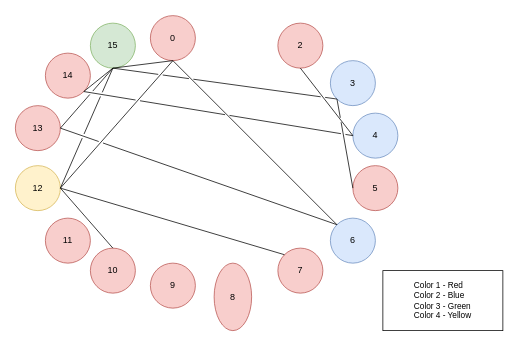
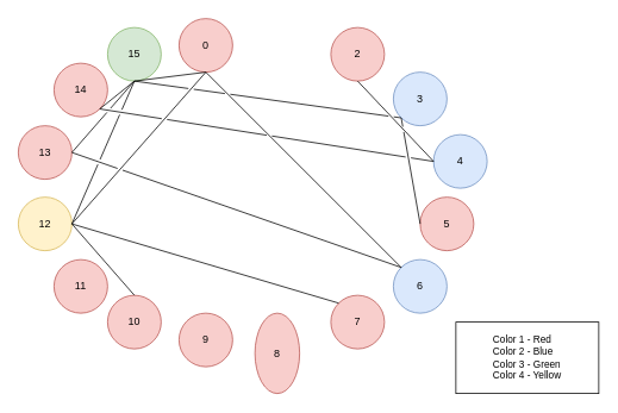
  <mxCell id="0" />
  <mxCell id="1" parent="0" />
  <mxCell id="2" value="0" style="ellipse;whiteSpace=wrap;html=1;aspect=fixed;fillColor=#f8cecc;strokeColor=#b85450;" parent="1" vertex="1"><mxGeometry x="200" y="20" width="60" height="60" as="geometry" /></mxCell>
  <mxCell id="3" value="15" style="ellipse;whiteSpace=wrap;html=1;aspect=fixed;fillColor=#d5e8d4;strokeColor=#82b366;" parent="1" vertex="1"><mxGeometry x="120" y="30" width="60" height="60" as="geometry" /></mxCell>
  <mxCell id="4" value="2" style="ellipse;whiteSpace=wrap;html=1;aspect=fixed;fillColor=#f8cecc;strokeColor=#b85450;" parent="1" vertex="1"><mxGeometry x="370" y="30" width="60" height="60" as="geometry" /></mxCell>
  <mxCell id="5" value="3" style="ellipse;whiteSpace=wrap;html=1;aspect=fixed;fillColor=#dae8fc;strokeColor=#6c8ebf;" parent="1" vertex="1"><mxGeometry x="440" y="80" width="60" height="60" as="geometry" /></mxCell>
  <mxCell id="6" value="13" style="ellipse;whiteSpace=wrap;html=1;aspect=fixed;fillColor=#f8cecc;strokeColor=#b85450;" parent="1" vertex="1"><mxGeometry x="20" y="140" width="60" height="60" as="geometry" /></mxCell>
  <mxCell id="7" value="11" style="ellipse;whiteSpace=wrap;html=1;aspect=fixed;fillColor=#f8cecc;strokeColor=#b85450;" parent="1" vertex="1"><mxGeometry x="60" y="290" width="60" height="60" as="geometry" /></mxCell>
  <mxCell id="8" value="10" style="ellipse;whiteSpace=wrap;html=1;aspect=fixed;fillColor=#f8cecc;strokeColor=#b85450;" parent="1" vertex="1"><mxGeometry x="120" y="330" width="60" height="60" as="geometry" /></mxCell>
  <mxCell id="9" value="9" style="ellipse;whiteSpace=wrap;html=1;aspect=fixed;fillColor=#f8cecc;strokeColor=#b85450;" parent="1" vertex="1"><mxGeometry x="200" y="350" width="60" height="60" as="geometry" /></mxCell>
  <mxCell id="10" value="7" style="ellipse;whiteSpace=wrap;html=1;aspect=fixed;fillColor=#f8cecc;strokeColor=#b85450;" parent="1" vertex="1"><mxGeometry x="370" y="330" width="60" height="60" as="geometry" /></mxCell>
  <mxCell id="11" value="6" style="ellipse;whiteSpace=wrap;html=1;aspect=fixed;fillColor=#dae8fc;strokeColor=#6c8ebf;" parent="1" vertex="1"><mxGeometry x="440" y="290" width="60" height="60" as="geometry" /></mxCell>
  <mxCell id="12" value="5" style="ellipse;whiteSpace=wrap;html=1;aspect=fixed;fillColor=#f8cecc;strokeColor=#b85450;" parent="1" vertex="1"><mxGeometry x="470" y="220" width="60" height="60" as="geometry" /></mxCell>
  <mxCell id="13" value="12" style="ellipse;whiteSpace=wrap;html=1;aspect=fixed;fillColor=#fff2cc;strokeColor=#d6b656;" parent="1" vertex="1"><mxGeometry x="20" y="220" width="60" height="60" as="geometry" /></mxCell>
  <mxCell id="14" value="14" style="ellipse;whiteSpace=wrap;html=1;aspect=fixed;fillColor=#f8cecc;strokeColor=#b85450;" parent="1" vertex="1"><mxGeometry x="60" y="70" width="60" height="60" as="geometry" /></mxCell>
- <mxCell id="15" value="4" style="ellipse;whiteSpace=wrap;html=1;aspect=fixed;fillColor=#dae8fc;strokeColor=#6c8ebf;" parent="1" vertex="1"><mxGeometry x="470" y="150" width="60" height="60" as="geometry" /></mxCell>
+ <mxCell id="15" value="4" style="ellipse;whiteSpace=wrap;html=1;aspect=fixed;fillColor=#dae8fc;strokeColor=#6c8ebf;" parent="1" vertex="1"><mxGeometry x="485" y="150" width="60" height="60" as="geometry" /></mxCell>
  <mxCell id="16" value="8" style="ellipse;whiteSpace=wrap;html=1;aspect=fixed;fillColor=#f8cecc;strokeColor=#b85450;" parent="1" vertex="1"><mxGeometry x="285" y="350" width="50" height="90" as="geometry" /></mxCell>
  <mxCell id="17" value="&lt;div style=&quot;text-align: left ; font-size: 11px&quot;&gt;&lt;font style=&quot;font-size: 11px&quot;&gt;Color 1 - Red&lt;/font&gt;&lt;/div&gt;&lt;div style=&quot;text-align: left ; font-size: 11px&quot;&gt;&lt;span&gt;&lt;font style=&quot;font-size: 11px&quot;&gt;Color&amp;nbsp;&lt;/font&gt;&lt;/span&gt;&lt;span&gt;2 - Blue&lt;/span&gt;&lt;/div&gt;&lt;div style=&quot;text-align: left ; font-size: 11px&quot;&gt;&lt;span&gt;&lt;font style=&quot;font-size: 11px&quot;&gt;Color&amp;nbsp;&lt;/font&gt;&lt;/span&gt;&lt;span&gt;3 - Green&lt;/span&gt;&lt;/div&gt;&lt;div style=&quot;text-align: left ; font-size: 11px&quot;&gt;&lt;span&gt;&lt;font style=&quot;font-size: 11px&quot;&gt;Color&amp;nbsp;&lt;/font&gt;&lt;/span&gt;&lt;span&gt;4 - Yellow&lt;/span&gt;&lt;/div&gt;" style="rounded=0;whiteSpace=wrap;html=1;" parent="1" vertex="1"><mxGeometry x="510" y="360" width="160" height="80" as="geometry" /></mxCell>
  <mxCell id="18" value="" style="endArrow=none;html=1;shadow=0;entryX=0.5;entryY=1;entryDx=0;entryDy=0;exitX=0;exitY=0;exitDx=0;exitDy=0;jumpStyle=gap;" edge="1" parent="1" source="11" target="2"><mxGeometry width="50" height="50" relative="1" as="geometry"><mxPoint x="20" y="510" as="sourcePoint" /><mxPoint x="70" y="460" as="targetPoint" /></mxGeometry></mxCell>
  <mxCell id="19" value="" style="endArrow=none;html=1;shadow=0;entryX=0.5;entryY=1;entryDx=0;entryDy=0;exitX=1;exitY=0.5;exitDx=0;exitDy=0;jumpStyle=gap;" edge="1" parent="1" source="13" target="2"><mxGeometry width="50" height="50" relative="1" as="geometry"><mxPoint x="459" y="309" as="sourcePoint" /><mxPoint x="240" y="90" as="targetPoint" /></mxGeometry></mxCell>
  <mxCell id="20" value="" style="endArrow=none;html=1;shadow=0;entryX=0.5;entryY=1;entryDx=0;entryDy=0;exitX=0.5;exitY=1;exitDx=0;exitDy=0;jumpStyle=gap;" edge="1" parent="1" source="3" target="2"><mxGeometry width="50" height="50" relative="1" as="geometry"><mxPoint x="90" y="260" as="sourcePoint" /><mxPoint x="240" y="90" as="targetPoint" /></mxGeometry></mxCell>
  <mxCell id="21" value="" style="endArrow=none;html=1;shadow=0;entryX=0.5;entryY=1;entryDx=0;entryDy=0;exitX=0;exitY=0.5;exitDx=0;exitDy=0;jumpStyle=gap;" edge="1" parent="1" source="15" target="4"><mxGeometry width="50" height="50" relative="1" as="geometry"><mxPoint x="160" y="100" as="sourcePoint" /><mxPoint x="240" y="90" as="targetPoint" /></mxGeometry></mxCell>
  <mxCell id="22" value="" style="endArrow=none;html=1;shadow=0;entryX=0;entryY=1;entryDx=0;entryDy=0;exitX=0;exitY=0.5;exitDx=0;exitDy=0;jumpStyle=gap;" edge="1" parent="1" source="12" target="5"><mxGeometry width="50" height="50" relative="1" as="geometry"><mxPoint x="480" y="190" as="sourcePoint" /><mxPoint x="410" y="100" as="targetPoint" /></mxGeometry></mxCell>
  <mxCell id="23" value="" style="endArrow=none;html=1;shadow=0;entryX=0;entryY=1;entryDx=0;entryDy=0;exitX=0.5;exitY=1;exitDx=0;exitDy=0;jumpStyle=gap;" edge="1" parent="1" source="3" target="5"><mxGeometry width="50" height="50" relative="1" as="geometry"><mxPoint x="480" y="260" as="sourcePoint" /><mxPoint x="459" y="141" as="targetPoint" /></mxGeometry></mxCell>
  <mxCell id="24" value="" style="endArrow=none;html=1;shadow=0;entryX=0;entryY=0.5;entryDx=0;entryDy=0;exitX=1;exitY=1;exitDx=0;exitDy=0;jumpStyle=gap;" edge="1" parent="1" source="14" target="15"><mxGeometry width="50" height="50" relative="1" as="geometry"><mxPoint x="160" y="100" as="sourcePoint" /><mxPoint x="459" y="141" as="targetPoint" /></mxGeometry></mxCell>
  <mxCell id="25" value="" style="endArrow=none;html=1;shadow=0;entryX=1;entryY=0.5;entryDx=0;entryDy=0;exitX=0;exitY=0;exitDx=0;exitDy=0;jumpStyle=gap;" edge="1" parent="1" source="11" target="6"><mxGeometry width="50" height="50" relative="1" as="geometry"><mxPoint x="459" y="309" as="sourcePoint" /><mxPoint x="240" y="90" as="targetPoint" /></mxGeometry></mxCell>
  <mxCell id="26" value="" style="endArrow=none;html=1;shadow=0;entryX=1;entryY=0.5;entryDx=0;entryDy=0;exitX=0;exitY=0;exitDx=0;exitDy=0;jumpStyle=gap;" edge="1" parent="1" source="10" target="13"><mxGeometry width="50" height="50" relative="1" as="geometry"><mxPoint x="459" y="309" as="sourcePoint" /><mxPoint x="90" y="180" as="targetPoint" /></mxGeometry></mxCell>
  <mxCell id="27" value="" style="endArrow=none;html=1;shadow=0;entryX=1;entryY=0.5;entryDx=0;entryDy=0;exitX=0.5;exitY=0;exitDx=0;exitDy=0;jumpStyle=gap;" edge="1" parent="1" source="8" target="13"><mxGeometry width="50" height="50" relative="1" as="geometry"><mxPoint x="389" y="349" as="sourcePoint" /><mxPoint x="90" y="260" as="targetPoint" /></mxGeometry></mxCell>
  <mxCell id="28" value="" style="endArrow=none;html=1;shadow=0;entryX=0.5;entryY=1;entryDx=0;entryDy=0;exitX=1;exitY=0.5;exitDx=0;exitDy=0;jumpStyle=gap;" edge="1" parent="1" source="13" target="3"><mxGeometry width="50" height="50" relative="1" as="geometry"><mxPoint x="90" y="260" as="sourcePoint" /><mxPoint x="240" y="90" as="targetPoint" /></mxGeometry></mxCell>
  <mxCell id="29" value="" style="endArrow=none;html=1;shadow=0;entryX=0.5;entryY=1;entryDx=0;entryDy=0;exitX=1;exitY=0.5;exitDx=0;exitDy=0;jumpStyle=gap;" edge="1" parent="1" source="6" target="3"><mxGeometry width="50" height="50" relative="1" as="geometry"><mxPoint x="90" y="260" as="sourcePoint" /><mxPoint x="160" y="100" as="targetPoint" /></mxGeometry></mxCell>
  <mxCell id="30" value="" style="endArrow=none;html=1;shadow=0;entryX=0.5;entryY=1;entryDx=0;entryDy=0;exitX=1;exitY=1;exitDx=0;exitDy=0;jumpStyle=gap;" edge="1" parent="1" source="14" target="3"><mxGeometry width="50" height="50" relative="1" as="geometry"><mxPoint x="90" y="180" as="sourcePoint" /><mxPoint x="160" y="100" as="targetPoint" /></mxGeometry></mxCell>
